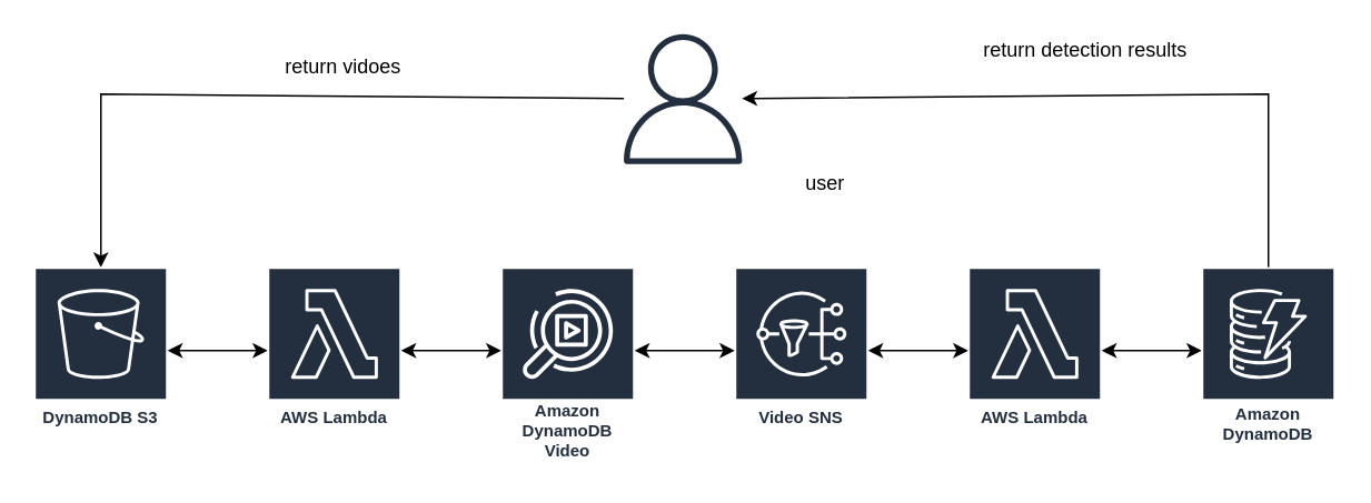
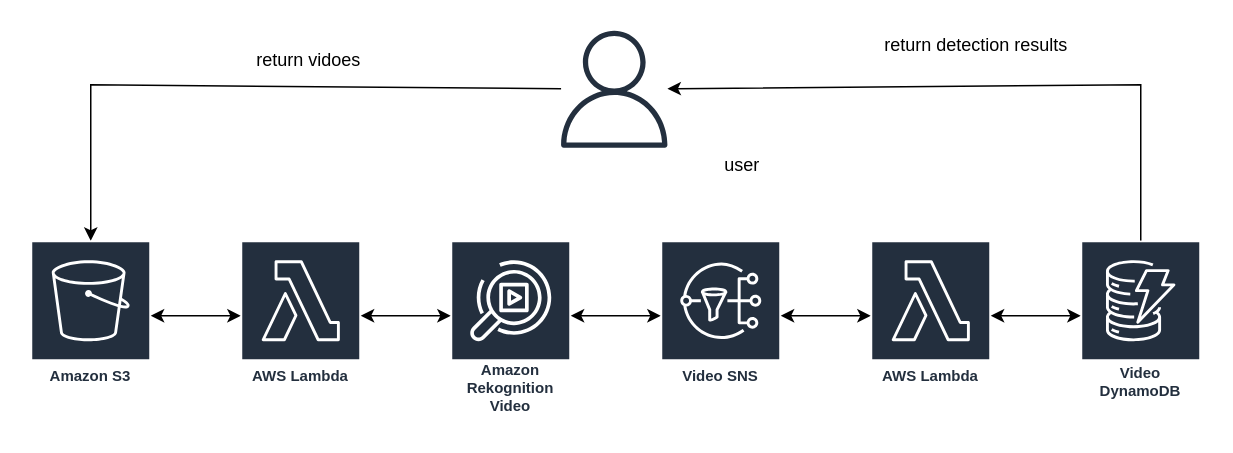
  <mxCell id="0" />
  <mxCell id="1" parent="0" />
  <mxCell id="2" value="" style="endArrow=classic;startArrow=classic;html=1;" parent="1" edge="1"><mxGeometry width="50" height="50" relative="1" as="geometry"><mxPoint x="100" y="210" as="sourcePoint" /><mxPoint x="160" y="210" as="targetPoint" /></mxGeometry></mxCell>
  <mxCell id="3" value="" style="endArrow=classic;startArrow=classic;html=1;" parent="1" edge="1"><mxGeometry width="50" height="50" relative="1" as="geometry"><mxPoint x="240" y="210" as="sourcePoint" /><mxPoint x="300" y="210" as="targetPoint" /></mxGeometry></mxCell>
  <mxCell id="4" value="" style="endArrow=classic;startArrow=classic;html=1;" parent="1" edge="1"><mxGeometry width="50" height="50" relative="1" as="geometry"><mxPoint x="380" y="210" as="sourcePoint" /><mxPoint x="440" y="210" as="targetPoint" /></mxGeometry></mxCell>
  <mxCell id="5" value="" style="endArrow=classic;startArrow=classic;html=1;" parent="1" edge="1"><mxGeometry width="50" height="50" relative="1" as="geometry"><mxPoint x="520" y="210" as="sourcePoint" /><mxPoint x="580" y="210" as="targetPoint" /></mxGeometry></mxCell>
  <mxCell id="6" value="" style="endArrow=classic;startArrow=classic;html=1;" parent="1" edge="1"><mxGeometry width="50" height="50" relative="1" as="geometry"><mxPoint x="660" y="210" as="sourcePoint" /><mxPoint x="720" y="210" as="targetPoint" /></mxGeometry></mxCell>
  <mxCell id="7" value="" style="outlineConnect=0;fontColor=#232F3E;gradientColor=none;fillColor=#232F3E;strokeColor=none;dashed=0;verticalLabelPosition=bottom;verticalAlign=top;align=center;html=1;fontSize=12;fontStyle=0;aspect=fixed;pointerEvents=1;shape=mxgraph.aws4.user;" parent="1" vertex="1"><mxGeometry x="370" y="20" width="78" height="78" as="geometry" /></mxCell>
  <mxCell id="8" value="" style="endArrow=classic;html=1;rounded=0;" parent="1" source="16" target="7" edge="1"><mxGeometry width="50" height="50" relative="1" as="geometry"><mxPoint x="760" y="155" as="sourcePoint" /><mxPoint x="440" y="260" as="targetPoint" /><Array as="points"><mxPoint x="760" y="56" /></Array></mxGeometry></mxCell>
  <mxCell id="9" value="" style="endArrow=classic;html=1;rounded=0;" parent="1" source="7" edge="1"><mxGeometry width="50" height="50" relative="1" as="geometry"><mxPoint x="58" y="30" as="sourcePoint" /><mxPoint x="60" y="160" as="targetPoint" /><Array as="points"><mxPoint x="60" y="56" /></Array></mxGeometry></mxCell>
  <mxCell id="10" value="user" style="text;html=1;align=center;verticalAlign=middle;resizable=0;points=[];autosize=1;" parent="1" vertex="1"><mxGeometry x="474" y="100" width="40" height="20" as="geometry" /></mxCell>
- <mxCell id="11" value="DynamoDB S3" style="outlineConnect=0;fontColor=#232F3E;gradientColor=none;strokeColor=#ffffff;fillColor=#232F3E;dashed=0;verticalLabelPosition=middle;verticalAlign=bottom;align=center;html=1;whiteSpace=wrap;fontSize=10;fontStyle=1;spacing=3;shape=mxgraph.aws4.productIcon;prIcon=mxgraph.aws4.s3;" vertex="1" parent="1"><mxGeometry x="20" y="160" width="80" height="100" as="geometry" /></mxCell>
+ <mxCell id="11" value="Amazon S3" style="outlineConnect=0;fontColor=#232F3E;gradientColor=none;strokeColor=#ffffff;fillColor=#232F3E;dashed=0;verticalLabelPosition=middle;verticalAlign=bottom;align=center;html=1;whiteSpace=wrap;fontSize=10;fontStyle=1;spacing=3;shape=mxgraph.aws4.productIcon;prIcon=mxgraph.aws4.s3;" vertex="1" parent="1"><mxGeometry x="20" y="160" width="80" height="100" as="geometry" /></mxCell>
  <mxCell id="12" value="AWS Lambda" style="outlineConnect=0;fontColor=#232F3E;gradientColor=none;strokeColor=#ffffff;fillColor=#232F3E;dashed=0;verticalLabelPosition=middle;verticalAlign=bottom;align=center;html=1;whiteSpace=wrap;fontSize=10;fontStyle=1;spacing=3;shape=mxgraph.aws4.productIcon;prIcon=mxgraph.aws4.lambda;" vertex="1" parent="1"><mxGeometry x="160" y="160" width="80" height="100" as="geometry" /></mxCell>
- <mxCell id="13" value="Amazon DynamoDB Video" style="outlineConnect=0;fontColor=#232F3E;gradientColor=none;strokeColor=#ffffff;fillColor=#232F3E;dashed=0;verticalLabelPosition=middle;verticalAlign=bottom;align=center;html=1;whiteSpace=wrap;fontSize=10;fontStyle=1;spacing=3;shape=mxgraph.aws4.productIcon;prIcon=mxgraph.aws4.rekognition_video;" vertex="1" parent="1"><mxGeometry x="300" y="160" width="80" height="120" as="geometry" /></mxCell>
+ <mxCell id="13" value="Amazon Rekognition Video" style="outlineConnect=0;fontColor=#232F3E;gradientColor=none;strokeColor=#ffffff;fillColor=#232F3E;dashed=0;verticalLabelPosition=middle;verticalAlign=bottom;align=center;html=1;whiteSpace=wrap;fontSize=10;fontStyle=1;spacing=3;shape=mxgraph.aws4.productIcon;prIcon=mxgraph.aws4.rekognition_video;" vertex="1" parent="1"><mxGeometry x="300" y="160" width="80" height="120" as="geometry" /></mxCell>
  <mxCell id="14" value="Video SNS" style="outlineConnect=0;fontColor=#232F3E;gradientColor=none;strokeColor=#ffffff;fillColor=#232F3E;dashed=0;verticalLabelPosition=middle;verticalAlign=bottom;align=center;html=1;whiteSpace=wrap;fontSize=10;fontStyle=1;spacing=3;shape=mxgraph.aws4.productIcon;prIcon=mxgraph.aws4.sns;" vertex="1" parent="1"><mxGeometry x="440" y="160" width="80" height="100" as="geometry" /></mxCell>
  <mxCell id="15" value="AWS Lambda" style="outlineConnect=0;fontColor=#232F3E;gradientColor=none;strokeColor=#ffffff;fillColor=#232F3E;dashed=0;verticalLabelPosition=middle;verticalAlign=bottom;align=center;html=1;whiteSpace=wrap;fontSize=10;fontStyle=1;spacing=3;shape=mxgraph.aws4.productIcon;prIcon=mxgraph.aws4.lambda;" vertex="1" parent="1"><mxGeometry x="580" y="160" width="80" height="100" as="geometry" /></mxCell>
- <mxCell id="16" value="Amazon DynamoDB" style="outlineConnect=0;fontColor=#232F3E;gradientColor=none;strokeColor=#ffffff;fillColor=#232F3E;dashed=0;verticalLabelPosition=middle;verticalAlign=bottom;align=center;html=1;whiteSpace=wrap;fontSize=10;fontStyle=1;spacing=3;shape=mxgraph.aws4.productIcon;prIcon=mxgraph.aws4.dynamodb;" vertex="1" parent="1"><mxGeometry x="720" y="160" width="80" height="110" as="geometry" /></mxCell>
+ <mxCell id="16" value="Video DynamoDB" style="outlineConnect=0;fontColor=#232F3E;gradientColor=none;strokeColor=#ffffff;fillColor=#232F3E;dashed=0;verticalLabelPosition=middle;verticalAlign=bottom;align=center;html=1;whiteSpace=wrap;fontSize=10;fontStyle=1;spacing=3;shape=mxgraph.aws4.productIcon;prIcon=mxgraph.aws4.dynamodb;" vertex="1" parent="1"><mxGeometry x="720" y="160" width="80" height="110" as="geometry" /></mxCell>
  <mxCell id="17" value="return vidoes" style="text;html=1;align=center;verticalAlign=middle;resizable=0;points=[];autosize=1;" vertex="1" parent="1"><mxGeometry x="160" y="30" width="90" height="20" as="geometry" /></mxCell>
  <mxCell id="18" value="return detection results" style="text;html=1;align=center;verticalAlign=middle;resizable=0;points=[];autosize=1;" vertex="1" parent="1"><mxGeometry x="580" y="20" width="140" height="20" as="geometry" /></mxCell>
